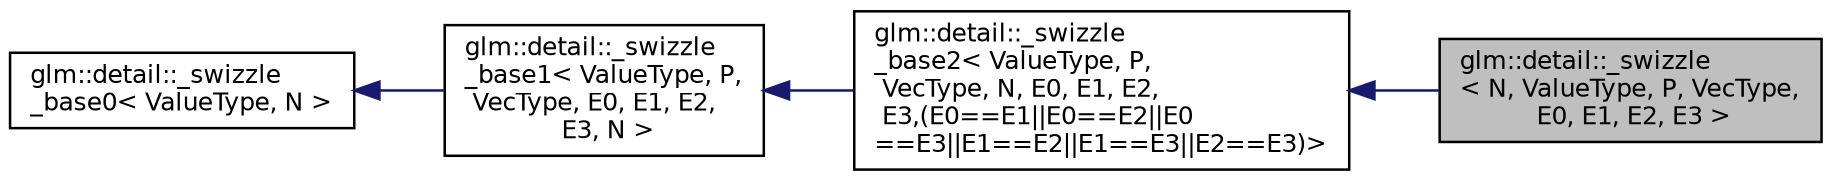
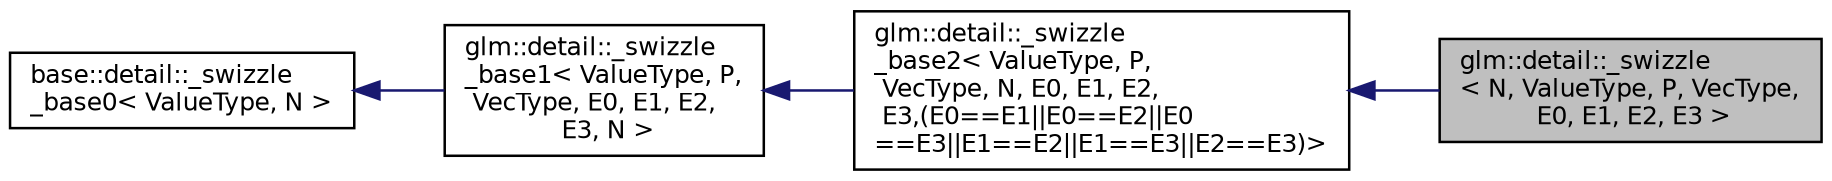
  digraph {
    rankdir=LR
    node [color=black fillcolor=white fontname=Helvetica fontsize=10 shape=record style=filled]
    edge [color=midnightblue dir=back fontname=Helvetica fontsize=10 labelfontname=Helvetica labelfontsize=10 style=solid]
    n1 [fillcolor=grey75 fontcolor=black height=0.2 label="glm::detail::_swizzle\l\< N, ValueType, P, VecType,\l E0, E1, E2, E3 \>" width=0.4]
    n2 [height=0.2 label="glm::detail::_swizzle\l_base2\< ValueType, P,\l VecType, N, E0, E1, E2,\l E3,(E0==E1\|\|E0==E2\|\|E0\l==E3\|\|E1==E2\|\|E1==E3\|\|E2==E3)\>" width=0.4]
    n3 [height=0.2 label="glm::detail::_swizzle\l_base1\< ValueType, P,\l VecType, E0, E1, E2,\l E3, N \>" width=0.4]
-   n4 [height=0.2 label="glm::detail::_swizzle\l_base0\< ValueType, N \>" width=0.4]
+   n4 [height=0.2 label="base::detail::_swizzle\l_base0\< ValueType, N \>" width=0.4]
    n2 -> n1
    n3 -> n2
    n4 -> n3
  }
